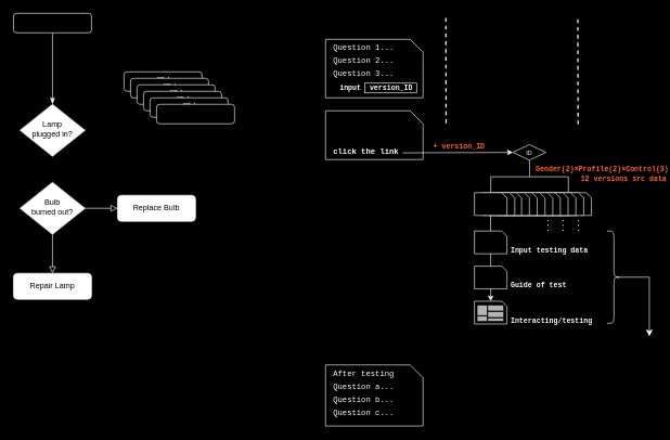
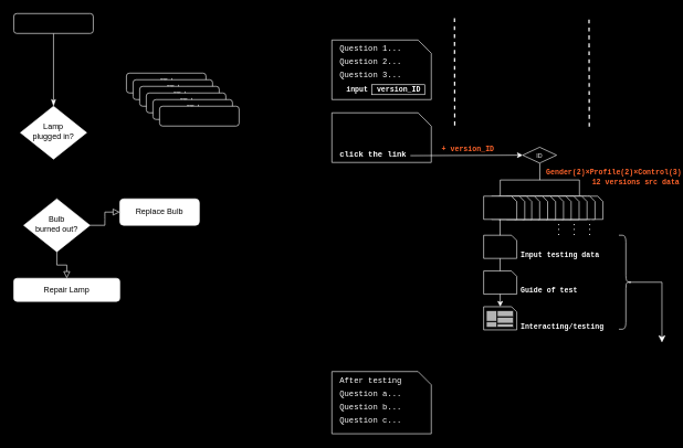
  <mxCell id="0" />
  <mxCell id="1" parent="0" />
  <mxCell id="2" value="" style="rounded=0;html=1;jettySize=auto;orthogonalLoop=1;fontSize=11;endArrow=classicThin;endFill=1;endSize=8;strokeWidth=1;shadow=0;labelBackgroundColor=none;edgeStyle=orthogonalEdgeStyle;strokeColor=#FFFFFF;" parent="1" source="3" target="4" edge="1"><mxGeometry relative="1" as="geometry" /></mxCell>
  <mxCell id="3" value="" style="rounded=1;whiteSpace=wrap;html=1;fontSize=12;glass=0;strokeWidth=1;shadow=0;strokeColor=#FFFFFF;fillColor=#000000;" parent="1" vertex="1"><mxGeometry x="20" y="20" width="120" height="30" as="geometry" /></mxCell>
  <mxCell id="4" value="Lamp&lt;br&gt;plugged in?" style="rhombus;whiteSpace=wrap;html=1;shadow=0;fontFamily=Helvetica;fontSize=12;align=center;strokeWidth=1;spacing=6;spacingTop=-4;strokeColor=#FFFFFF;" parent="1" vertex="1"><mxGeometry x="30" y="160" width="100" height="80" as="geometry" /></mxCell>
  <mxCell id="5" value="No" style="rounded=0;html=1;jettySize=auto;orthogonalLoop=1;fontSize=11;endArrow=block;endFill=0;endSize=8;strokeWidth=1;shadow=0;labelBackgroundColor=none;edgeStyle=orthogonalEdgeStyle;strokeColor=#FFFFFF;" parent="1" source="7" target="8" edge="1"><mxGeometry x="0.333" y="20" relative="1" as="geometry"><mxPoint as="offset" /></mxGeometry></mxCell>
  <mxCell id="6" value="Yes" style="edgeStyle=orthogonalEdgeStyle;rounded=0;html=1;jettySize=auto;orthogonalLoop=1;fontSize=11;endArrow=block;endFill=0;endSize=8;strokeWidth=1;shadow=0;labelBackgroundColor=none;strokeColor=#FFFFFF;" parent="1" source="7" target="9" edge="1"><mxGeometry y="10" relative="1" as="geometry"><mxPoint as="offset" /></mxGeometry></mxCell>
- <mxCell id="7" value="Bulb&lt;br&gt;burned out?" style="rhombus;whiteSpace=wrap;html=1;shadow=0;fontFamily=Helvetica;fontSize=12;align=center;strokeWidth=1;spacing=6;spacingTop=-4;strokeColor=#FFFFFF;" parent="1" vertex="1"><mxGeometry x="30" y="280" width="100" height="80" as="geometry" /></mxCell>
- <mxCell id="8" value="Repair Lamp" style="rounded=1;whiteSpace=wrap;html=1;fontSize=12;glass=0;strokeWidth=1;shadow=0;strokeColor=#FFFFFF;" parent="1" vertex="1"><mxGeometry x="20" y="420" width="120" height="40" as="geometry" /></mxCell>
+ <mxCell id="7" value="Bulb&lt;br&gt;burned out?" style="rhombus;whiteSpace=wrap;html=1;shadow=0;fontFamily=Helvetica;fontSize=12;align=center;strokeWidth=1;spacing=6;spacingTop=-4;strokeColor=#FFFFFF;" parent="1" vertex="1"><mxGeometry x="35" y="300" width="100" height="80" as="geometry" /></mxCell>
+ <mxCell id="8" value="Repair Lamp" style="rounded=1;whiteSpace=wrap;html=1;fontSize=12;glass=0;strokeWidth=1;shadow=0;strokeColor=#FFFFFF;" parent="1" vertex="1"><mxGeometry x="20" y="420" width="160" height="35" as="geometry" /></mxCell>
  <mxCell id="9" value="Replace Bulb" style="rounded=1;whiteSpace=wrap;html=1;fontSize=12;glass=0;strokeWidth=1;shadow=0;strokeColor=#FFFFFF;" parent="1" vertex="1"><mxGeometry x="180" y="300" width="120" height="40" as="geometry" /></mxCell>
  <mxCell id="10" value="&lt;font color=&quot;#ffffff&quot;&gt;s硕士&lt;/font&gt;" style="rounded=1;whiteSpace=wrap;html=1;fontSize=12;glass=0;strokeWidth=1;shadow=0;strokeColor=#FFFFFF;fillColor=#000000;" vertex="1" parent="1"><mxGeometry x="190" y="110" width="120" height="30" as="geometry" /></mxCell>
  <mxCell id="11" value="&lt;font color=&quot;#ffffff&quot;&gt;s硕士&lt;/font&gt;" style="rounded=1;whiteSpace=wrap;html=1;fontSize=12;glass=0;strokeWidth=1;shadow=0;strokeColor=#FFFFFF;fillColor=#000000;" vertex="1" parent="1"><mxGeometry x="200" y="120" width="120" height="30" as="geometry" /></mxCell>
  <mxCell id="12" value="&lt;font color=&quot;#ffffff&quot;&gt;s硕士&lt;/font&gt;" style="rounded=1;whiteSpace=wrap;html=1;fontSize=12;glass=0;strokeWidth=1;shadow=0;strokeColor=#FFFFFF;fillColor=#000000;" vertex="1" parent="1"><mxGeometry x="210" y="130" width="120" height="30" as="geometry" /></mxCell>
  <mxCell id="13" value="&lt;font color=&quot;#ffffff&quot;&gt;s硕士&lt;/font&gt;" style="rounded=1;whiteSpace=wrap;html=1;fontSize=12;glass=0;strokeWidth=1;shadow=0;strokeColor=#FFFFFF;fillColor=#000000;" vertex="1" parent="1"><mxGeometry x="220" y="140" width="120" height="30" as="geometry" /></mxCell>
  <mxCell id="14" value="&lt;font color=&quot;#ffffff&quot;&gt;s硕士&lt;/font&gt;" style="rounded=1;whiteSpace=wrap;html=1;fontSize=12;glass=0;strokeWidth=1;shadow=0;strokeColor=#FFFFFF;fillColor=#000000;" vertex="1" parent="1"><mxGeometry x="230" y="150" width="120" height="30" as="geometry" /></mxCell>
  <mxCell id="15" value="" style="rounded=1;whiteSpace=wrap;html=1;fontSize=12;glass=0;strokeWidth=1;shadow=0;strokeColor=#FFFFFF;fillColor=#000000;" vertex="1" parent="1"><mxGeometry x="240" y="160" width="120" height="30" as="geometry" /></mxCell>
  <mxCell id="16" value="" style="verticalLabelPosition=bottom;verticalAlign=top;html=1;shape=card;whiteSpace=wrap;size=20;arcSize=12;flipH=1;fillColor=#000000;strokeColor=#FFFFFF;" vertex="1" parent="1"><mxGeometry x="500" y="60" width="150" height="90" as="geometry" /></mxCell>
  <mxCell id="17" value="&lt;span style=&quot;color: rgb(255, 255, 255); font-size: 12px; font-style: normal; font-variant-ligatures: normal; font-variant-caps: normal; letter-spacing: normal; orphans: 2; text-align: center; text-indent: 0px; text-transform: none; widows: 2; word-spacing: 0px; -webkit-text-stroke-width: 0px; white-space: normal; text-decoration-thickness: initial; text-decoration-style: initial; text-decoration-color: initial; float: none; display: inline !important;&quot;&gt;Question 1...&lt;/span&gt;" style="text;whiteSpace=wrap;html=1;fontFamily=Courier New;fontStyle=0" vertex="1" parent="1"><mxGeometry x="510" y="60" width="110" height="20" as="geometry" /></mxCell>
  <mxCell id="18" value="&lt;span style=&quot;color: rgb(255, 255, 255); font-size: 12px; font-style: normal; font-variant-ligatures: normal; font-variant-caps: normal; letter-spacing: normal; orphans: 2; text-align: center; text-indent: 0px; text-transform: none; widows: 2; word-spacing: 0px; -webkit-text-stroke-width: 0px; white-space: normal; text-decoration-thickness: initial; text-decoration-style: initial; text-decoration-color: initial; float: none; display: inline !important;&quot;&gt;Question 2&lt;/span&gt;&lt;span style=&quot;color: rgb(255, 255, 255); text-align: center;&quot;&gt;...&lt;/span&gt;" style="text;whiteSpace=wrap;html=1;fontFamily=Courier New;fontStyle=0" vertex="1" parent="1"><mxGeometry x="510" y="80" width="110" height="20" as="geometry" /></mxCell>
  <mxCell id="19" value="&lt;span style=&quot;color: rgb(255, 255, 255); font-size: 12px; font-style: normal; font-variant-ligatures: normal; font-variant-caps: normal; letter-spacing: normal; orphans: 2; text-align: center; text-indent: 0px; text-transform: none; widows: 2; word-spacing: 0px; -webkit-text-stroke-width: 0px; white-space: normal; text-decoration-thickness: initial; text-decoration-style: initial; text-decoration-color: initial; float: none; display: inline !important;&quot;&gt;Question 3&lt;/span&gt;&lt;span style=&quot;color: rgb(255, 255, 255); text-align: center;&quot;&gt;...&lt;/span&gt;" style="text;whiteSpace=wrap;html=1;fontFamily=Courier New;fontStyle=0" vertex="1" parent="1"><mxGeometry x="510" y="100" width="110" height="20" as="geometry" /></mxCell>
  <mxCell id="20" value="" style="rounded=0;whiteSpace=wrap;html=1;fillColor=none;strokeColor=#FFFFFF;fontStyle=1;fontSize=11;" vertex="1" parent="1"><mxGeometry x="560" y="127.5" width="80" height="15" as="geometry" /></mxCell>
  <mxCell id="21" value="" style="verticalLabelPosition=bottom;verticalAlign=top;html=1;shape=card;whiteSpace=wrap;size=20;arcSize=12;flipH=1;fillColor=#000000;strokeColor=#FFFFFF;" vertex="1" parent="1"><mxGeometry x="500" y="170" width="150" height="75" as="geometry" /></mxCell>
  <mxCell id="22" value="&lt;div style=&quot;text-align: center;&quot;&gt;&lt;span style=&quot;background-color: initial;&quot;&gt;&lt;font color=&quot;#ffffff&quot;&gt;click the link&amp;nbsp;&lt;/font&gt;&lt;/span&gt;&lt;/div&gt;" style="text;whiteSpace=wrap;html=1;fontFamily=Courier New;fontStyle=1" vertex="1" parent="1"><mxGeometry x="510" y="219" width="150" height="20" as="geometry" /></mxCell>
  <mxCell id="23" value="&lt;span style=&quot;color: rgb(255, 255, 255); font-family: &amp;quot;Courier New&amp;quot;; font-size: 11px; font-style: normal; font-variant-ligatures: normal; font-variant-caps: normal; font-weight: 700; letter-spacing: normal; orphans: 2; text-align: center; text-indent: 0px; text-transform: none; widows: 2; word-spacing: 0px; -webkit-text-stroke-width: 0px; white-space: normal; text-decoration-thickness: initial; text-decoration-style: initial; text-decoration-color: initial; float: none; display: inline !important;&quot;&gt;input&amp;nbsp; version_ID&lt;/span&gt;" style="text;whiteSpace=wrap;html=1;" vertex="1" parent="1"><mxGeometry x="520" y="120" width="130" height="30" as="geometry" /></mxCell>
  <mxCell id="24" value="" style="endArrow=none;dashed=1;html=1;rounded=0;strokeWidth=2;strokeColor=#FFFFFF;" edge="1" parent="1"><mxGeometry width="50" height="50" relative="1" as="geometry"><mxPoint x="685.346" y="189" as="sourcePoint" /><mxPoint x="685" y="27" as="targetPoint" /></mxGeometry></mxCell>
  <mxCell id="25" value="" style="endArrow=none;dashed=1;html=1;rounded=0;strokeWidth=2;strokeColor=#FFFFFF;" edge="1" parent="1"><mxGeometry width="50" height="50" relative="1" as="geometry"><mxPoint x="888.346" y="191" as="sourcePoint" /><mxPoint x="888" y="29" as="targetPoint" /></mxGeometry></mxCell>
  <mxCell id="26" value="" style="endArrow=classic;html=1;rounded=0;strokeColor=#FFFFFF;entryX=0;entryY=0.5;entryDx=0;entryDy=0;exitX=0.723;exitY=0.787;exitDx=0;exitDy=0;exitPerimeter=0;" edge="1" parent="1" source="22" target="28"><mxGeometry width="50" height="50" relative="1" as="geometry"><mxPoint x="705" y="239" as="sourcePoint" /><mxPoint x="764.1" y="235.568" as="targetPoint" /></mxGeometry></mxCell>
  <mxCell id="27" value="&lt;font color=&quot;#ff642b&quot;&gt;&lt;b&gt;&lt;span style=&quot;font-family: &amp;quot;Courier New&amp;quot;; font-size: 11px; font-style: normal; font-variant-ligatures: normal; font-variant-caps: normal; letter-spacing: normal; orphans: 2; text-align: center; text-indent: 0px; text-transform: none; widows: 2; word-spacing: 0px; -webkit-text-stroke-width: 0px; white-space: normal; text-decoration-thickness: initial; text-decoration-style: initial; text-decoration-color: initial; float: none; display: inline !important;&quot;&gt;+ &lt;/span&gt;&lt;span style=&quot;font-family: &amp;quot;Courier New&amp;quot;; font-size: 11px; font-style: normal; font-variant-ligatures: normal; font-variant-caps: normal; letter-spacing: normal; orphans: 2; text-align: center; text-indent: 0px; text-transform: none; widows: 2; word-spacing: 0px; -webkit-text-stroke-width: 0px; white-space: normal; text-decoration-thickness: initial; text-decoration-style: initial; text-decoration-color: initial; float: none; display: inline !important;&quot;&gt;version_ID&lt;/span&gt;&lt;/b&gt;&lt;/font&gt;" style="text;whiteSpace=wrap;html=1;" vertex="1" parent="1"><mxGeometry x="664" y="210.5" width="140" height="20.5" as="geometry" /></mxCell>
  <mxCell id="28" value="&lt;font style=&quot;font-size: 9px;&quot; color=&quot;#ffffff&quot;&gt;ID&lt;/font&gt;" style="rhombus;whiteSpace=wrap;html=1;fillColor=none;strokeColor=#FFFFFF;" vertex="1" parent="1"><mxGeometry x="788" y="222" width="51" height="24" as="geometry" /></mxCell>
  <mxCell id="29" value="" style="edgeStyle=orthogonalEdgeStyle;rounded=0;orthogonalLoop=1;jettySize=auto;html=1;" edge="1" parent="1" source="50" target="45"><mxGeometry relative="1" as="geometry" /></mxCell>
  <mxCell id="30" value="" style="verticalLabelPosition=bottom;verticalAlign=top;html=1;shape=card;whiteSpace=wrap;size=8;arcSize=12;flipH=1;fillColor=#000000;strokeColor=#FFFFFF;" vertex="1" parent="1"><mxGeometry x="729" y="463" width="50" height="35" as="geometry" /></mxCell>
  <mxCell id="31" value="" style="strokeWidth=1;html=1;shape=mxgraph.flowchart.annotation_2;align=left;labelPosition=right;pointerEvents=1;strokeColor=#FFFFFF;rotation=90;" vertex="1" parent="1"><mxGeometry x="788.75" y="211.75" width="50" height="119.5" as="geometry" /></mxCell>
  <mxCell id="32" value="" style="verticalLabelPosition=bottom;verticalAlign=top;html=1;shape=card;whiteSpace=wrap;size=8;arcSize=12;flipH=1;fillColor=#000000;strokeColor=#FFFFFF;" vertex="1" parent="1"><mxGeometry x="859" y="296" width="50" height="35" as="geometry" /></mxCell>
  <mxCell id="33" value="" style="edgeStyle=orthogonalEdgeStyle;rounded=0;orthogonalLoop=1;jettySize=auto;html=1;" edge="1" parent="1" source="34" target="48"><mxGeometry relative="1" as="geometry" /></mxCell>
  <mxCell id="34" value="&lt;div style=&quot;text-align: center;&quot;&gt;&lt;font face=&quot;Courier New&quot; color=&quot;#ff642b&quot;&gt;&lt;span style=&quot;font-size: 11px;&quot;&gt;&lt;b&gt;&amp;nbsp;Gender(2)×Profile(2)×Control(3)&lt;/b&gt;&lt;/span&gt;&lt;/font&gt;&lt;/div&gt;&lt;div style=&quot;text-align: center;&quot;&gt;&lt;font face=&quot;Courier New&quot; color=&quot;#ff642b&quot;&gt;&lt;span style=&quot;font-size: 11px;&quot;&gt;&lt;b&gt;&amp;nbsp; &amp;nbsp; &amp;nbsp; &amp;nbsp; &amp;nbsp; &amp;nbsp;12 versions src data&lt;/b&gt;&lt;/span&gt;&lt;/font&gt;&lt;/div&gt;" style="text;whiteSpace=wrap;html=1;" vertex="1" parent="1"><mxGeometry x="815" y="245" width="140" height="23.5" as="geometry" /></mxCell>
  <mxCell id="35" value="" style="verticalLabelPosition=bottom;verticalAlign=top;html=1;shape=card;whiteSpace=wrap;size=8;arcSize=12;flipH=1;fillColor=#000000;strokeColor=#FFFFFF;" vertex="1" parent="1"><mxGeometry x="847" y="296" width="50" height="35" as="geometry" /></mxCell>
  <mxCell id="36" value="" style="verticalLabelPosition=bottom;verticalAlign=top;html=1;shape=card;whiteSpace=wrap;size=8;arcSize=12;flipH=1;fillColor=#000000;strokeColor=#FFFFFF;" vertex="1" parent="1"><mxGeometry x="835" y="296" width="50" height="35" as="geometry" /></mxCell>
  <mxCell id="37" value="" style="verticalLabelPosition=bottom;verticalAlign=top;html=1;shape=card;whiteSpace=wrap;size=8;arcSize=12;flipH=1;fillColor=#000000;strokeColor=#FFFFFF;" vertex="1" parent="1"><mxGeometry x="823" y="296" width="50" height="35" as="geometry" /></mxCell>
  <mxCell id="38" value="" style="verticalLabelPosition=bottom;verticalAlign=top;html=1;shape=card;whiteSpace=wrap;size=8;arcSize=12;flipH=1;fillColor=#000000;strokeColor=#FFFFFF;" vertex="1" parent="1"><mxGeometry x="811" y="296" width="50" height="35" as="geometry" /></mxCell>
  <mxCell id="39" value="" style="verticalLabelPosition=bottom;verticalAlign=top;html=1;shape=card;whiteSpace=wrap;size=8;arcSize=12;flipH=1;fillColor=#000000;strokeColor=#FFFFFF;" vertex="1" parent="1"><mxGeometry x="799.5" y="296" width="50" height="35" as="geometry" /></mxCell>
  <mxCell id="40" value="" style="verticalLabelPosition=bottom;verticalAlign=top;html=1;shape=card;whiteSpace=wrap;size=8;arcSize=12;flipH=1;fillColor=#000000;strokeColor=#FFFFFF;" vertex="1" parent="1"><mxGeometry x="787.5" y="296" width="50" height="35" as="geometry" /></mxCell>
  <mxCell id="41" value="" style="verticalLabelPosition=bottom;verticalAlign=top;html=1;shape=card;whiteSpace=wrap;size=8;arcSize=12;flipH=1;fillColor=#000000;strokeColor=#FFFFFF;" vertex="1" parent="1"><mxGeometry x="775.5" y="296" width="50" height="35" as="geometry" /></mxCell>
  <mxCell id="42" value="" style="verticalLabelPosition=bottom;verticalAlign=top;html=1;shape=card;whiteSpace=wrap;size=8;arcSize=12;flipH=1;fillColor=#000000;strokeColor=#FFFFFF;" vertex="1" parent="1"><mxGeometry x="763.5" y="296" width="50" height="35" as="geometry" /></mxCell>
  <mxCell id="43" value="" style="verticalLabelPosition=bottom;verticalAlign=top;html=1;shape=card;whiteSpace=wrap;size=8;arcSize=12;flipH=1;fillColor=#000000;strokeColor=#FFFFFF;" vertex="1" parent="1"><mxGeometry x="751.5" y="296" width="50" height="35" as="geometry" /></mxCell>
  <mxCell id="44" value="" style="verticalLabelPosition=bottom;verticalAlign=top;html=1;shape=card;whiteSpace=wrap;size=8;arcSize=12;flipH=1;fillColor=#000000;strokeColor=#FFFFFF;" vertex="1" parent="1"><mxGeometry x="741" y="296" width="50" height="35" as="geometry" /></mxCell>
  <mxCell id="45" value="" style="verticalLabelPosition=bottom;verticalAlign=top;html=1;shape=card;whiteSpace=wrap;size=8;arcSize=12;flipH=1;fillColor=#000000;strokeColor=#FFFFFF;" vertex="1" parent="1"><mxGeometry x="729" y="296" width="50" height="35" as="geometry" /></mxCell>
  <mxCell id="46" value="&lt;span style=&quot;font-family: &amp;quot;Courier New&amp;quot;; font-size: 12px; font-style: normal; font-variant-ligatures: normal; font-variant-caps: normal; font-weight: 400; letter-spacing: normal; orphans: 2; text-align: center; text-indent: 0px; text-transform: none; widows: 2; word-spacing: 0px; -webkit-text-stroke-width: 0px; white-space: normal; text-decoration-thickness: initial; text-decoration-style: initial; text-decoration-color: initial; float: none; display: inline !important;&quot;&gt;&lt;font color=&quot;#ffffff&quot;&gt;...&lt;/font&gt;&lt;/span&gt;" style="text;whiteSpace=wrap;html=1;rotation=90;" vertex="1" parent="1"><mxGeometry x="831" y="335" width="30" height="28" as="geometry" /></mxCell>
  <mxCell id="47" value="&lt;span style=&quot;font-family: &amp;quot;Courier New&amp;quot;; font-size: 12px; font-style: normal; font-variant-ligatures: normal; font-variant-caps: normal; font-weight: 400; letter-spacing: normal; orphans: 2; text-align: center; text-indent: 0px; text-transform: none; widows: 2; word-spacing: 0px; -webkit-text-stroke-width: 0px; white-space: normal; text-decoration-thickness: initial; text-decoration-style: initial; text-decoration-color: initial; float: none; display: inline !important;&quot;&gt;&lt;font color=&quot;#ffffff&quot;&gt;...&lt;/font&gt;&lt;/span&gt;" style="text;whiteSpace=wrap;html=1;rotation=90;" vertex="1" parent="1"><mxGeometry x="855" y="335" width="30" height="28" as="geometry" /></mxCell>
  <mxCell id="48" value="&lt;span style=&quot;font-family: &amp;quot;Courier New&amp;quot;; font-size: 12px; font-style: normal; font-variant-ligatures: normal; font-variant-caps: normal; font-weight: 400; letter-spacing: normal; orphans: 2; text-align: center; text-indent: 0px; text-transform: none; widows: 2; word-spacing: 0px; -webkit-text-stroke-width: 0px; white-space: normal; text-decoration-thickness: initial; text-decoration-style: initial; text-decoration-color: initial; float: none; display: inline !important;&quot;&gt;&lt;font color=&quot;#ffffff&quot;&gt;...&lt;/font&gt;&lt;/span&gt;" style="text;whiteSpace=wrap;html=1;rotation=90;" vertex="1" parent="1"><mxGeometry x="876" y="333" width="30" height="32" as="geometry" /></mxCell>
  <mxCell id="49" value="" style="endArrow=classic;html=1;rounded=0;strokeColor=#FFFFFF;entryX=0.5;entryY=0;entryDx=0;entryDy=0;entryPerimeter=0;" edge="1" parent="1" target="30"><mxGeometry width="50" height="50" relative="1" as="geometry"><mxPoint x="753.71" y="331" as="sourcePoint" /><mxPoint x="753.71" y="445" as="targetPoint" /></mxGeometry></mxCell>
  <mxCell id="50" value="" style="verticalLabelPosition=bottom;verticalAlign=top;html=1;shape=card;whiteSpace=wrap;size=8;arcSize=12;flipH=1;fillColor=#000000;strokeColor=#FFFFFF;" vertex="1" parent="1"><mxGeometry x="729" y="355" width="50" height="35" as="geometry" /></mxCell>
  <mxCell id="51" value="" style="verticalLabelPosition=bottom;verticalAlign=top;html=1;shape=card;whiteSpace=wrap;size=8;arcSize=12;flipH=1;fillColor=#000000;strokeColor=#FFFFFF;" vertex="1" parent="1"><mxGeometry x="729" y="409" width="50" height="35" as="geometry" /></mxCell>
  <mxCell id="52" value="&lt;font face=&quot;Courier New&quot;&gt;&lt;span style=&quot;font-size: 11px;&quot;&gt;&lt;b&gt;Input testing data&lt;/b&gt;&lt;/span&gt;&lt;/font&gt;" style="text;whiteSpace=wrap;html=1;fontColor=#FFFFFF;" vertex="1" parent="1"><mxGeometry x="783" y="369.5" width="140" height="20.5" as="geometry" /></mxCell>
  <mxCell id="53" value="&lt;font face=&quot;Courier New&quot;&gt;&lt;span style=&quot;font-size: 11px;&quot;&gt;&lt;b&gt;Guide of test&lt;/b&gt;&lt;/span&gt;&lt;/font&gt;" style="text;whiteSpace=wrap;html=1;fontColor=#FFFFFF;" vertex="1" parent="1"><mxGeometry x="783" y="423.5" width="140" height="20.5" as="geometry" /></mxCell>
  <mxCell id="54" value="&lt;font face=&quot;Courier New&quot;&gt;&lt;span style=&quot;font-size: 11px;&quot;&gt;&lt;b&gt;Interacting/testing&lt;/b&gt;&lt;/span&gt;&lt;/font&gt;" style="text;whiteSpace=wrap;html=1;fontColor=#FFFFFF;" vertex="1" parent="1"><mxGeometry x="783" y="479" width="140" height="20.5" as="geometry" /></mxCell>
  <mxCell id="55" value="" style="rounded=0;whiteSpace=wrap;html=1;fillColor=#B3B3B3;" vertex="1" parent="1"><mxGeometry x="733" y="469" width="16" height="16" as="geometry" /></mxCell>
  <mxCell id="56" value="" style="rounded=0;whiteSpace=wrap;html=1;fillColor=#B3B3B3;" vertex="1" parent="1"><mxGeometry x="733" y="486" width="16" height="8.25" as="geometry" /></mxCell>
  <mxCell id="57" value="" style="rounded=0;whiteSpace=wrap;html=1;fillColor=#B3B3B3;" vertex="1" parent="1"><mxGeometry x="749.5" y="469" width="24.5" height="9" as="geometry" /></mxCell>
  <mxCell id="58" value="" style="rounded=0;whiteSpace=wrap;html=1;fillColor=#B3B3B3;" vertex="1" parent="1"><mxGeometry x="749.5" y="479" width="24.5" height="9" as="geometry" /></mxCell>
  <mxCell id="59" value="" style="rounded=0;whiteSpace=wrap;html=1;fillColor=#B3B3B3;" vertex="1" parent="1"><mxGeometry x="749.5" y="489" width="24.5" height="5" as="geometry" /></mxCell>
  <mxCell id="60" value="" style="shape=curlyBracket;whiteSpace=wrap;html=1;rounded=1;flipH=1;labelPosition=right;verticalLabelPosition=middle;align=left;verticalAlign=middle;strokeColor=#FFFFFF;size=0.471;" vertex="1" parent="1"><mxGeometry x="933" y="355" width="20" height="142" as="geometry" /></mxCell>
  <mxCell id="61" value="" style="edgeStyle=segmentEdgeStyle;endArrow=classic;html=1;curved=0;rounded=0;endSize=8;startSize=8;strokeColor=#FFFFFF;" edge="1" parent="1"><mxGeometry width="50" height="50" relative="1" as="geometry"><mxPoint x="948" y="426" as="sourcePoint" /><mxPoint x="998" y="517" as="targetPoint" /></mxGeometry></mxCell>
  <mxCell id="62" value="" style="verticalLabelPosition=bottom;verticalAlign=top;html=1;shape=card;whiteSpace=wrap;size=20;arcSize=12;flipH=1;fillColor=#000000;strokeColor=#FFFFFF;" vertex="1" parent="1"><mxGeometry x="500" y="561" width="150" height="94" as="geometry" /></mxCell>
  <mxCell id="63" value="&lt;span style=&quot;color: rgb(255, 255, 255); font-size: 12px; font-style: normal; font-variant-ligatures: normal; font-variant-caps: normal; letter-spacing: normal; orphans: 2; text-align: center; text-indent: 0px; text-transform: none; widows: 2; word-spacing: 0px; -webkit-text-stroke-width: 0px; white-space: normal; text-decoration-thickness: initial; text-decoration-style: initial; text-decoration-color: initial; float: none; display: inline !important;&quot;&gt;After testing&lt;/span&gt;" style="text;whiteSpace=wrap;html=1;fontFamily=Courier New;fontStyle=0" vertex="1" parent="1"><mxGeometry x="510" y="561" width="135" height="20" as="geometry" /></mxCell>
  <mxCell id="64" value="&lt;span style=&quot;color: rgb(255, 255, 255); font-size: 12px; font-style: normal; font-variant-ligatures: normal; font-variant-caps: normal; letter-spacing: normal; orphans: 2; text-align: center; text-indent: 0px; text-transform: none; widows: 2; word-spacing: 0px; -webkit-text-stroke-width: 0px; white-space: normal; text-decoration-thickness: initial; text-decoration-style: initial; text-decoration-color: initial; float: none; display: inline !important;&quot;&gt;Question a...&lt;/span&gt;" style="text;whiteSpace=wrap;html=1;fontFamily=Courier New;fontStyle=0" vertex="1" parent="1"><mxGeometry x="510" y="581" width="135" height="20" as="geometry" /></mxCell>
  <mxCell id="65" value="&lt;span style=&quot;color: rgb(255, 255, 255); text-align: center;&quot;&gt;Question b...&lt;/span&gt;" style="text;whiteSpace=wrap;html=1;fontFamily=Courier New;fontStyle=0" vertex="1" parent="1"><mxGeometry x="510" y="601" width="135" height="20" as="geometry" /></mxCell>
  <mxCell id="66" value="&lt;span style=&quot;color: rgb(255, 255, 255); text-align: center;&quot;&gt;Question c...&lt;/span&gt;" style="text;whiteSpace=wrap;html=1;fontFamily=Courier New;fontStyle=0" vertex="1" parent="1"><mxGeometry x="510" y="621" width="135" height="20" as="geometry" /></mxCell>
